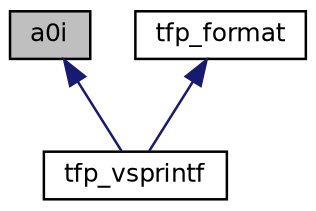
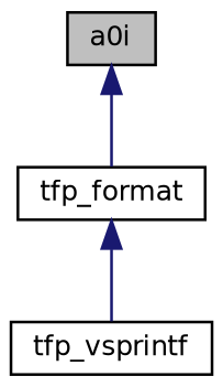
  digraph {
    rankdir=TB
    node [color=black fillcolor=white fontname=Helvetica fontsize=10 shape=record style=filled]
    edge [color=midnightblue dir=back fontname=Helvetica fontsize=10 labelfontname=Helvetica labelfontsize=10 style=solid]
    n1 [fillcolor=grey75 fontcolor=black height=0.2 label=a0i width=0.4]
    n2 [height=0.2 label=tfp_format width=0.4]
    n3 [height=0.2 label=tfp_vsprintf width=0.4]
-   n1 -> n3
+   n1 -> n2
    n2 -> n3
  }
